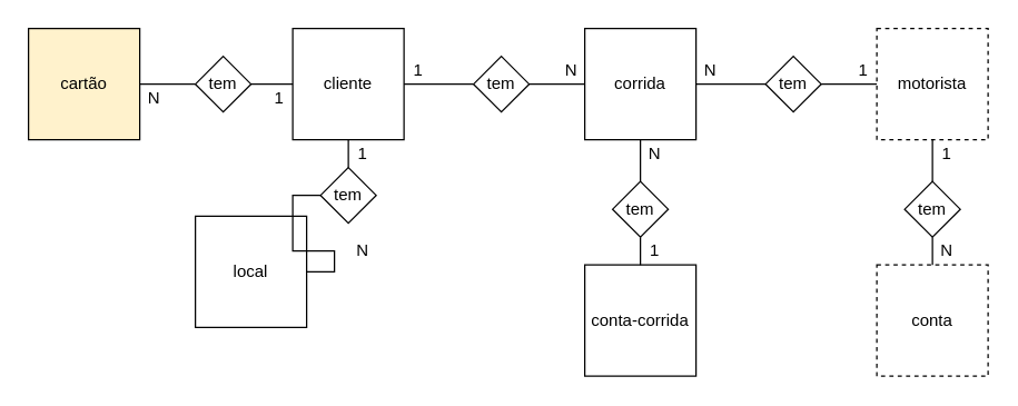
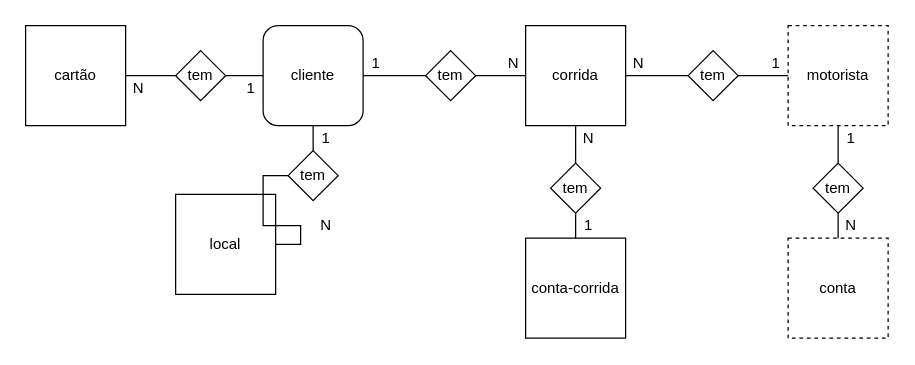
  <mxCell id="0" />
  <mxCell id="1" parent="0" />
- <mxCell id="2" value="cliente" style="whiteSpace=wrap;html=1;aspect=fixed;" parent="1" vertex="1"><mxGeometry x="210" y="20" width="80" height="80" as="geometry" /></mxCell>
+ <mxCell id="2" value="cliente" style="whiteSpace=wrap;html=1;aspect=fixed;rounded=1;" parent="1" vertex="1"><mxGeometry x="210" y="20" width="80" height="80" as="geometry" /></mxCell>
  <mxCell id="3" value="motorista" style="whiteSpace=wrap;html=1;aspect=fixed;dashed=1;" parent="1" vertex="1"><mxGeometry x="630" y="20" width="80" height="80" as="geometry" /></mxCell>
  <mxCell id="4" value="corrida" style="whiteSpace=wrap;html=1;aspect=fixed;" parent="1" vertex="1"><mxGeometry x="420" y="20" width="80" height="80" as="geometry" /></mxCell>
  <mxCell id="5" value="conta-corrida" style="whiteSpace=wrap;html=1;aspect=fixed;" parent="1" vertex="1"><mxGeometry x="420" y="190" width="80" height="80" as="geometry" /></mxCell>
- <mxCell id="6" value="cartão" style="whiteSpace=wrap;html=1;aspect=fixed;fillColor=#fff2cc;" parent="1" vertex="1"><mxGeometry x="20" y="20" width="80" height="80" as="geometry" /></mxCell>
+ <mxCell id="6" value="cartão" style="whiteSpace=wrap;html=1;aspect=fixed;" parent="1" vertex="1"><mxGeometry x="20" y="20" width="80" height="80" as="geometry" /></mxCell>
  <mxCell id="7" value="local" style="whiteSpace=wrap;html=1;aspect=fixed;" parent="1" vertex="1"><mxGeometry x="140" y="155" width="80" height="80" as="geometry" /></mxCell>
  <mxCell id="8" style="edgeStyle=orthogonalEdgeStyle;rounded=0;orthogonalLoop=1;jettySize=auto;html=1;endArrow=none;endFill=0;" parent="1" source="10" target="4" edge="1"><mxGeometry relative="1" as="geometry" /></mxCell>
  <mxCell id="9" style="edgeStyle=orthogonalEdgeStyle;rounded=0;orthogonalLoop=1;jettySize=auto;html=1;endArrow=none;endFill=0;" parent="1" source="10" target="3" edge="1"><mxGeometry relative="1" as="geometry" /></mxCell>
  <mxCell id="10" value="tem" style="rhombus;whiteSpace=wrap;html=1;" parent="1" vertex="1"><mxGeometry x="550" y="40" width="40" height="40" as="geometry" /></mxCell>
  <mxCell id="11" style="edgeStyle=orthogonalEdgeStyle;rounded=0;orthogonalLoop=1;jettySize=auto;html=1;endArrow=none;endFill=0;" parent="1" source="13" target="4" edge="1"><mxGeometry relative="1" as="geometry" /></mxCell>
  <mxCell id="12" style="edgeStyle=orthogonalEdgeStyle;rounded=0;orthogonalLoop=1;jettySize=auto;html=1;endArrow=none;endFill=0;" parent="1" source="13" target="5" edge="1"><mxGeometry relative="1" as="geometry" /></mxCell>
  <mxCell id="13" value="tem" style="rhombus;whiteSpace=wrap;html=1;" parent="1" vertex="1"><mxGeometry x="440" y="130" width="40" height="40" as="geometry" /></mxCell>
  <mxCell id="14" style="edgeStyle=orthogonalEdgeStyle;rounded=0;orthogonalLoop=1;jettySize=auto;html=1;endArrow=none;endFill=0;" parent="1" source="16" target="4" edge="1"><mxGeometry relative="1" as="geometry" /></mxCell>
  <mxCell id="15" style="edgeStyle=orthogonalEdgeStyle;rounded=0;orthogonalLoop=1;jettySize=auto;html=1;endArrow=none;endFill=0;" parent="1" source="16" target="2" edge="1"><mxGeometry relative="1" as="geometry" /></mxCell>
  <mxCell id="16" value="tem" style="rhombus;whiteSpace=wrap;html=1;" parent="1" vertex="1"><mxGeometry x="340" y="40" width="40" height="40" as="geometry" /></mxCell>
  <mxCell id="17" style="edgeStyle=orthogonalEdgeStyle;rounded=0;orthogonalLoop=1;jettySize=auto;html=1;endArrow=none;endFill=0;" parent="1" source="19" target="2" edge="1"><mxGeometry relative="1" as="geometry" /></mxCell>
  <mxCell id="18" style="edgeStyle=orthogonalEdgeStyle;rounded=0;orthogonalLoop=1;jettySize=auto;html=1;endArrow=none;endFill=0;" parent="1" source="19" target="7" edge="1"><mxGeometry relative="1" as="geometry" /></mxCell>
  <mxCell id="19" value="tem" style="rhombus;whiteSpace=wrap;html=1;" parent="1" vertex="1"><mxGeometry x="230" y="120" width="40" height="40" as="geometry" /></mxCell>
  <mxCell id="20" style="edgeStyle=orthogonalEdgeStyle;rounded=0;orthogonalLoop=1;jettySize=auto;html=1;endArrow=none;endFill=0;" parent="1" source="22" target="6" edge="1"><mxGeometry relative="1" as="geometry" /></mxCell>
  <mxCell id="21" style="edgeStyle=orthogonalEdgeStyle;rounded=0;orthogonalLoop=1;jettySize=auto;html=1;endArrow=none;endFill=0;" parent="1" source="22" target="2" edge="1"><mxGeometry relative="1" as="geometry" /></mxCell>
  <mxCell id="22" value="tem" style="rhombus;whiteSpace=wrap;html=1;" parent="1" vertex="1"><mxGeometry x="140" y="40" width="40" height="40" as="geometry" /></mxCell>
  <mxCell id="23" value="1" style="text;html=1;align=center;verticalAlign=middle;resizable=0;points=[];autosize=1;" parent="1" vertex="1"><mxGeometry x="290" y="40" width="20" height="20" as="geometry" /></mxCell>
  <mxCell id="24" value="N" style="text;html=1;align=center;verticalAlign=middle;resizable=0;points=[];autosize=1;" parent="1" vertex="1"><mxGeometry x="400" y="40" width="20" height="20" as="geometry" /></mxCell>
  <mxCell id="25" value="N" style="text;html=1;align=center;verticalAlign=middle;resizable=0;points=[];autosize=1;" parent="1" vertex="1"><mxGeometry x="500" y="40" width="20" height="20" as="geometry" /></mxCell>
  <mxCell id="26" value="1" style="text;html=1;align=center;verticalAlign=middle;resizable=0;points=[];autosize=1;" parent="1" vertex="1"><mxGeometry x="610" y="40" width="20" height="20" as="geometry" /></mxCell>
  <mxCell id="27" value="1" style="text;html=1;align=center;verticalAlign=middle;resizable=0;points=[];autosize=1;" parent="1" vertex="1"><mxGeometry x="460" y="170" width="20" height="20" as="geometry" /></mxCell>
  <mxCell id="28" value="N" style="text;html=1;align=center;verticalAlign=middle;resizable=0;points=[];autosize=1;" parent="1" vertex="1"><mxGeometry x="460" y="100" width="20" height="20" as="geometry" /></mxCell>
  <mxCell id="29" value="N" style="text;html=1;align=center;verticalAlign=middle;resizable=0;points=[];autosize=1;" parent="1" vertex="1"><mxGeometry x="250" y="170" width="20" height="20" as="geometry" /></mxCell>
  <mxCell id="30" value="1" style="text;html=1;align=center;verticalAlign=middle;resizable=0;points=[];autosize=1;" parent="1" vertex="1"><mxGeometry x="250" y="100" width="20" height="20" as="geometry" /></mxCell>
  <mxCell id="31" value="N" style="text;html=1;align=center;verticalAlign=middle;resizable=0;points=[];autosize=1;" parent="1" vertex="1"><mxGeometry x="100" y="60" width="20" height="20" as="geometry" /></mxCell>
  <mxCell id="32" value="1" style="text;html=1;align=center;verticalAlign=middle;resizable=0;points=[];autosize=1;" parent="1" vertex="1"><mxGeometry x="190" y="60" width="20" height="20" as="geometry" /></mxCell>
  <mxCell id="33" value="conta" style="whiteSpace=wrap;html=1;aspect=fixed;dashed=1;" vertex="1" parent="1"><mxGeometry x="630" y="190" width="80" height="80" as="geometry" /></mxCell>
  <mxCell id="34" style="edgeStyle=orthogonalEdgeStyle;rounded=0;orthogonalLoop=1;jettySize=auto;html=1;endArrow=none;endFill=0;" edge="1" parent="1" source="36" target="3"><mxGeometry relative="1" as="geometry" /></mxCell>
  <mxCell id="35" style="edgeStyle=orthogonalEdgeStyle;rounded=0;orthogonalLoop=1;jettySize=auto;html=1;endArrow=none;endFill=0;" edge="1" parent="1" source="36" target="33"><mxGeometry relative="1" as="geometry" /></mxCell>
  <mxCell id="36" value="tem" style="rhombus;whiteSpace=wrap;html=1;" vertex="1" parent="1"><mxGeometry x="650" y="130" width="40" height="40" as="geometry" /></mxCell>
  <mxCell id="37" value="1" style="text;html=1;align=center;verticalAlign=middle;resizable=0;points=[];autosize=1;" vertex="1" parent="1"><mxGeometry x="670" y="100" width="20" height="20" as="geometry" /></mxCell>
  <mxCell id="38" value="N" style="text;html=1;align=center;verticalAlign=middle;resizable=0;points=[];autosize=1;" vertex="1" parent="1"><mxGeometry x="670" y="170" width="20" height="20" as="geometry" /></mxCell>
